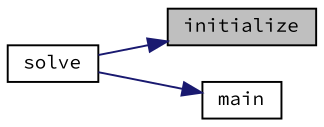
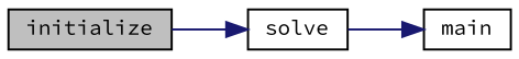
  digraph {
    fontname="Source Code Pro"
    rankdir=RL
    node [color=black fillcolor=white fontname="Source Code Pro" fontsize=10 shape=record style=filled]
    edge [color=midnightblue dir=back fontname="Source Code Pro" fontsize=10 labelfontname=Helvetica labelfontsize=10 style=solid]
    n1 [fillcolor=grey75 fontcolor=black height=0.2 label=initialize width=0.4]
    n2 [height=0.2 label=solve width=0.4]
    n3 [height=0.2 label=main width=0.4]
-   n1 -> n2
+   n2 -> n1
    n3 -> n2
  }
